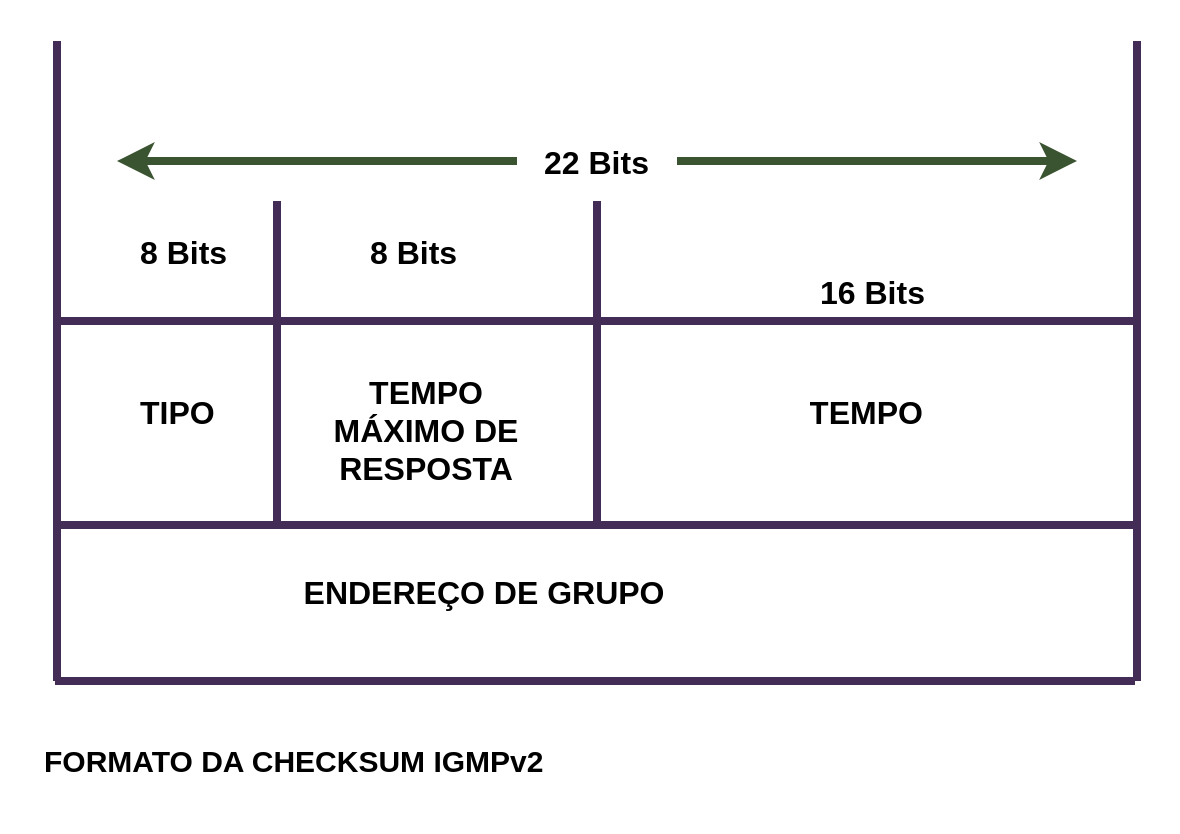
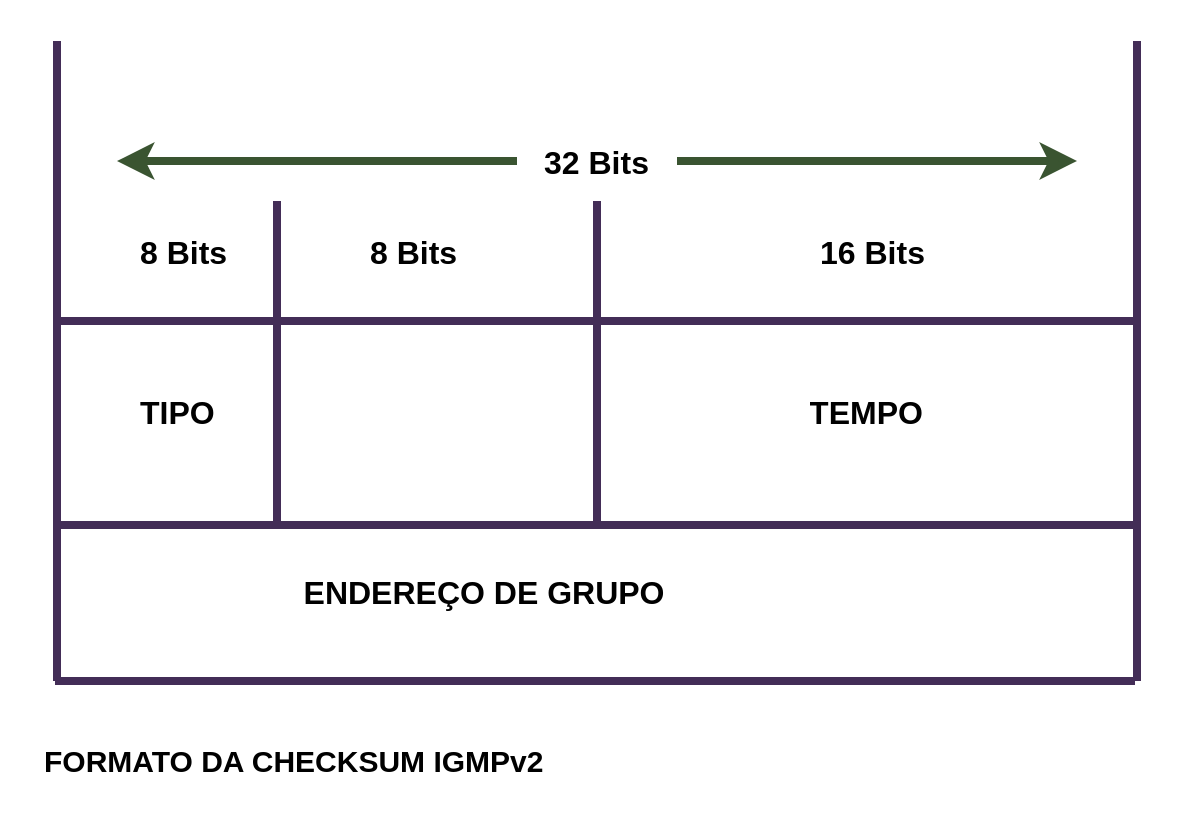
  <mxCell id="0" />
  <mxCell id="1" parent="0" />
- <mxCell id="2" value="22 Bits" style="text;html=1;whiteSpace=wrap;overflow=hidden;rounded=0;fontFamily=Helvetica;fontSize=16;fontStyle=1;fontColor=light-dark(#000000,#FFD966);" parent="1" vertex="1"><mxGeometry x="270" y="65" width="80" height="30" as="geometry" /></mxCell>
+ <mxCell id="2" value="32 Bits" style="text;html=1;whiteSpace=wrap;overflow=hidden;rounded=0;fontFamily=Helvetica;fontSize=16;fontStyle=1;fontColor=light-dark(#000000,#FFD966);" parent="1" vertex="1"><mxGeometry x="270" y="65" width="80" height="30" as="geometry" /></mxCell>
  <mxCell id="3" value="" style="endArrow=classic;html=1;rounded=0;hachureGap=4;fontFamily=Architects Daughter;fontSource=https%3A%2F%2Ffonts.googleapis.com%2Fcss%3Ffamily%3DArchitects%2BDaughter;fontSize=16;strokeWidth=4;fillColor=#6d8764;strokeColor=#3A5431;" parent="1" edge="1"><mxGeometry width="50" height="50" relative="1" as="geometry"><mxPoint x="258" y="80" as="sourcePoint" /><mxPoint x="58" y="80" as="targetPoint" /></mxGeometry></mxCell>
  <mxCell id="4" value="" style="endArrow=none;html=1;rounded=0;hachureGap=4;fontFamily=Architects Daughter;fontSource=https%3A%2F%2Ffonts.googleapis.com%2Fcss%3Ffamily%3DArchitects%2BDaughter;fontSize=16;strokeWidth=4;startFill=1;startArrow=classic;fillColor=#6d8764;strokeColor=#3A5431;" parent="1" edge="1"><mxGeometry width="50" height="50" relative="1" as="geometry"><mxPoint x="538" y="80" as="sourcePoint" /><mxPoint x="338" y="80" as="targetPoint" /></mxGeometry></mxCell>
  <mxCell id="5" value="8 Bits" style="text;html=1;whiteSpace=wrap;overflow=hidden;rounded=0;fontFamily=Helvetica;fontSize=16;fontStyle=1;fontColor=light-dark(#000000,#FFD966);" parent="1" vertex="1"><mxGeometry x="183" y="110" width="60" height="30" as="geometry" /></mxCell>
  <mxCell id="6" value="8 Bits" style="text;html=1;whiteSpace=wrap;overflow=hidden;rounded=0;fontFamily=Helvetica;fontSize=16;fontStyle=1;fontColor=light-dark(#000000,#FFD966);" parent="1" vertex="1"><mxGeometry x="68" y="110" width="80" height="30" as="geometry" /></mxCell>
  <mxCell id="7" value="TIPO" style="text;html=1;whiteSpace=wrap;overflow=hidden;rounded=0;fontFamily=Helvetica;fontSize=16;fontStyle=1;fontColor=light-dark(#000000,#FFD966);" parent="1" vertex="1"><mxGeometry x="68" y="190" width="80" height="30" as="geometry" /></mxCell>
- <mxCell id="8" value="TEMPO MÁXIMO DE RESPOSTA" style="text;html=1;whiteSpace=wrap;overflow=hidden;rounded=0;fontFamily=Helvetica;fontSize=16;fontStyle=1;align=center;fontColor=light-dark(#000000,#FFD966);" parent="1" vertex="1"><mxGeometry x="158" y="180" width="110" height="60" as="geometry" /></mxCell>
  <mxCell id="9" value="TEMPO" style="text;html=1;whiteSpace=wrap;overflow=hidden;rounded=0;fontFamily=Helvetica;fontSize=16;fontStyle=1;align=center;fontColor=light-dark(#000000,#FFD966);" parent="1" vertex="1"><mxGeometry x="378" y="190" width="110" height="60" as="geometry" /></mxCell>
- <mxCell id="10" value="16 Bits" style="text;html=1;whiteSpace=wrap;overflow=hidden;rounded=0;fontFamily=Helvetica;fontSize=16;fontStyle=1;fontColor=light-dark(#000000,#FFD966);" parent="1" vertex="1"><mxGeometry x="408" y="130" width="80" height="30" as="geometry" /></mxCell>
+ <mxCell id="10" value="16 Bits" style="text;html=1;whiteSpace=wrap;overflow=hidden;rounded=0;fontFamily=Helvetica;fontSize=16;fontStyle=1;fontColor=light-dark(#000000,#FFD966);" parent="1" vertex="1"><mxGeometry x="408" y="110" width="80" height="30" as="geometry" /></mxCell>
  <mxCell id="11" value="" style="endArrow=none;html=1;rounded=0;hachureGap=4;fontFamily=Architects Daughter;fontSource=https%3A%2F%2Ffonts.googleapis.com%2Fcss%3Ffamily%3DArchitects%2BDaughter;fontSize=12;strokeWidth=4;fillColor=#76608a;strokeColor=#432D57;" parent="1" edge="1"><mxGeometry width="50" height="50" relative="1" as="geometry"><mxPoint x="28" y="340" as="sourcePoint" /><mxPoint x="28" y="20" as="targetPoint" /></mxGeometry></mxCell>
  <mxCell id="12" value="" style="endArrow=none;html=1;rounded=0;hachureGap=4;fontFamily=Architects Daughter;fontSource=https%3A%2F%2Ffonts.googleapis.com%2Fcss%3Ffamily%3DArchitects%2BDaughter;fontSize=12;strokeWidth=4;fillColor=#76608a;strokeColor=#432D57;" parent="1" edge="1"><mxGeometry width="50" height="50" relative="1" as="geometry"><mxPoint x="568" y="340" as="sourcePoint" /><mxPoint x="568" y="20" as="targetPoint" /></mxGeometry></mxCell>
  <mxCell id="13" value="" style="endArrow=none;html=1;rounded=0;hachureGap=4;fontFamily=Architects Daughter;fontSource=https%3A%2F%2Ffonts.googleapis.com%2Fcss%3Ffamily%3DArchitects%2BDaughter;strokeWidth=4;fillColor=#76608a;strokeColor=#432D57;" parent="1" edge="1"><mxGeometry width="50" height="50" relative="1" as="geometry"><mxPoint x="28" y="262" as="sourcePoint" /><mxPoint x="568" y="262" as="targetPoint" /></mxGeometry></mxCell>
  <mxCell id="14" value="" style="endArrow=none;html=1;rounded=0;hachureGap=4;fontFamily=Architects Daughter;fontSource=https%3A%2F%2Ffonts.googleapis.com%2Fcss%3Ffamily%3DArchitects%2BDaughter;strokeWidth=4;fillColor=#76608a;strokeColor=#432D57;" parent="1" edge="1"><mxGeometry width="50" height="50" relative="1" as="geometry"><mxPoint x="28" y="160" as="sourcePoint" /><mxPoint x="568" y="160" as="targetPoint" /></mxGeometry></mxCell>
  <mxCell id="15" value="" style="endArrow=none;html=1;rounded=0;hachureGap=4;fontFamily=Architects Daughter;fontSource=https%3A%2F%2Ffonts.googleapis.com%2Fcss%3Ffamily%3DArchitects%2BDaughter;strokeWidth=4;fillColor=#76608a;strokeColor=#432D57;" parent="1" edge="1"><mxGeometry width="50" height="50" relative="1" as="geometry"><mxPoint x="298" y="260" as="sourcePoint" /><mxPoint x="298" y="100" as="targetPoint" /></mxGeometry></mxCell>
  <mxCell id="16" value="ENDEREÇO DE GRUPO" style="text;html=1;whiteSpace=wrap;overflow=hidden;rounded=0;fontFamily=Helvetica;fontSize=16;fontStyle=1;align=center;fontColor=light-dark(#000000,#FFD966);" parent="1" vertex="1"><mxGeometry x="123" y="280" width="238" height="40" as="geometry" /></mxCell>
  <mxCell id="17" value="" style="endArrow=none;html=1;rounded=0;hachureGap=4;fontFamily=Architects Daughter;fontSource=https%3A%2F%2Ffonts.googleapis.com%2Fcss%3Ffamily%3DArchitects%2BDaughter;strokeWidth=4;fillColor=#76608a;strokeColor=#432D57;" parent="1" edge="1"><mxGeometry width="50" height="50" relative="1" as="geometry"><mxPoint x="27" y="340" as="sourcePoint" /><mxPoint x="567" y="340" as="targetPoint" /></mxGeometry></mxCell>
  <mxCell id="18" value="" style="endArrow=none;html=1;rounded=0;hachureGap=4;fontFamily=Architects Daughter;fontSource=https%3A%2F%2Ffonts.googleapis.com%2Fcss%3Ffamily%3DArchitects%2BDaughter;strokeWidth=4;fillColor=#76608a;strokeColor=#432D57;" parent="1" edge="1"><mxGeometry width="50" height="50" relative="1" as="geometry"><mxPoint x="138" y="260" as="sourcePoint" /><mxPoint x="138" y="100" as="targetPoint" /></mxGeometry></mxCell>
  <mxCell id="19" value="FORMATO DA CHECKSUM IGMPv2" style="text;html=1;whiteSpace=wrap;overflow=hidden;rounded=0;fontFamily=Helvetica;fontSize=15;fontStyle=1" parent="1" vertex="1"><mxGeometry x="20" y="365" width="268" height="30" as="geometry" /></mxCell>
